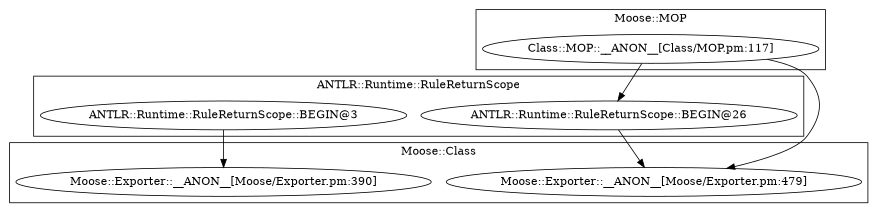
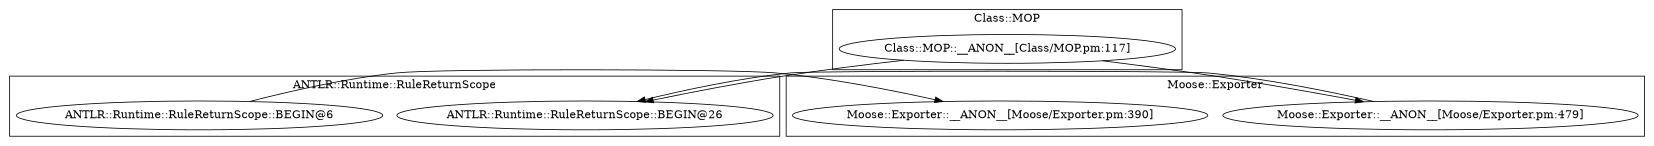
  digraph {
    "ANTLR::Runtime::RuleReturnScope::BEGIN@26"
-   "ANTLR::Runtime::RuleReturnScope::BEGIN@3"
+   "ANTLR::Runtime::RuleReturnScope::BEGIN@3" [label="ANTLR::Runtime::RuleReturnScope::BEGIN@6"]
    "Moose::Exporter::__ANON__[Moose/Exporter.pm:479]"
    "Moose::Exporter::__ANON__[Moose/Exporter.pm:390]"
    "Class::MOP::__ANON__[Class/MOP.pm:117]"
    subgraph cluster_1 {
      label="ANTLR::Runtime::RuleReturnScope"
      "ANTLR::Runtime::RuleReturnScope::BEGIN@26"
      "ANTLR::Runtime::RuleReturnScope::BEGIN@3"
    }
    subgraph cluster_2 {
-     label="Moose::Class"
+     label="Moose::Exporter"
      "Moose::Exporter::__ANON__[Moose/Exporter.pm:479]"
      "Moose::Exporter::__ANON__[Moose/Exporter.pm:390]"
    }
    subgraph cluster_3 {
-     label="Moose::MOP"
+     label="Class::MOP"
      "Class::MOP::__ANON__[Class/MOP.pm:117]"
    }
-   "ANTLR::Runtime::RuleReturnScope::BEGIN@26" -> "Moose::Exporter::__ANON__[Moose/Exporter.pm:479]"
+   "Moose::Exporter::__ANON__[Moose/Exporter.pm:479]" -> "ANTLR::Runtime::RuleReturnScope::BEGIN@26"
    "ANTLR::Runtime::RuleReturnScope::BEGIN@3" -> "Moose::Exporter::__ANON__[Moose/Exporter.pm:390]"
    "Class::MOP::__ANON__[Class/MOP.pm:117]" -> "ANTLR::Runtime::RuleReturnScope::BEGIN@26"
    "Class::MOP::__ANON__[Class/MOP.pm:117]" -> "Moose::Exporter::__ANON__[Moose/Exporter.pm:479]"
  }
